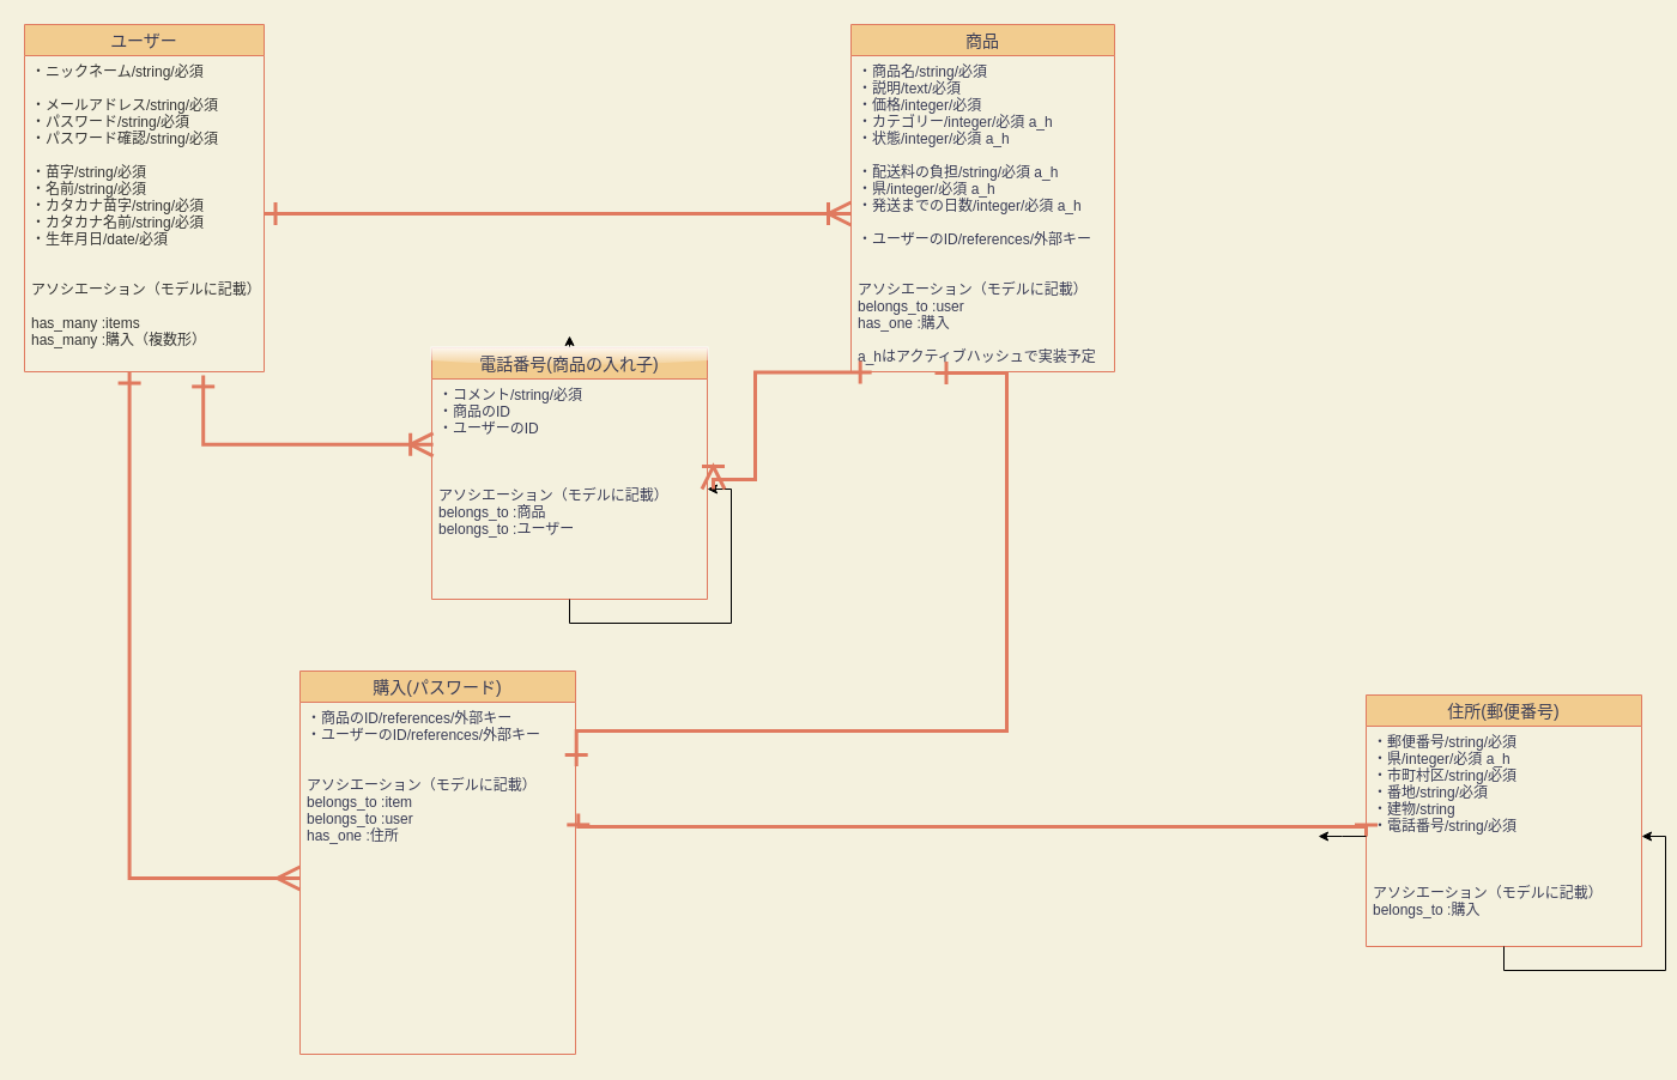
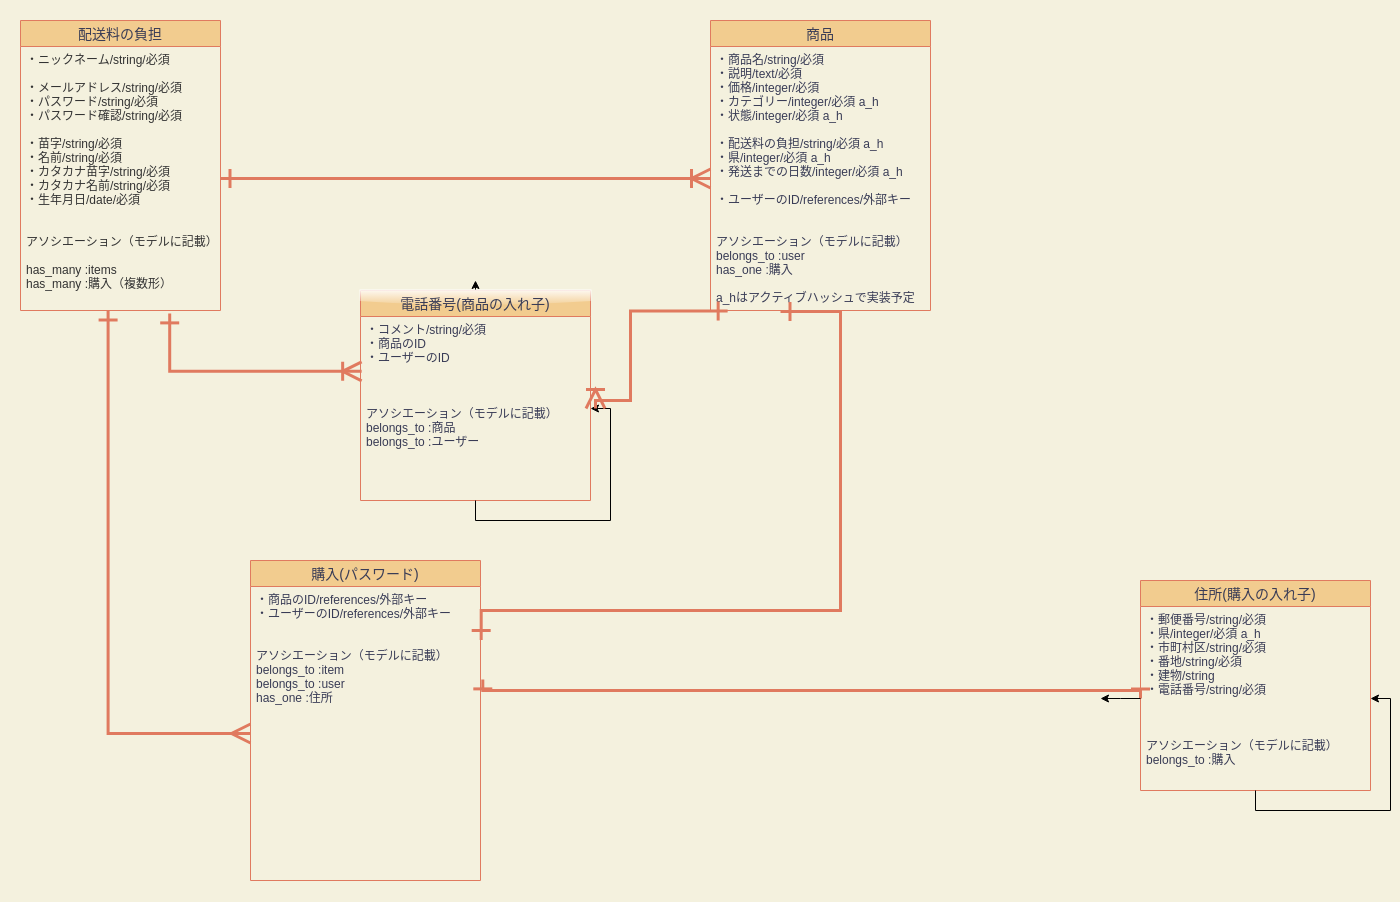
  <mxCell id="0" />
  <mxCell id="1" parent="0" />
- <mxCell id="2" value="ユーザー" style="swimlane;fontStyle=0;childLayout=stackLayout;horizontal=1;startSize=26;horizontalStack=0;resizeParent=1;resizeParentMax=0;resizeLast=0;collapsible=1;marginBottom=0;align=center;fontSize=14;fillColor=#F2CC8F;strokeColor=#E07A5F;fontColor=#393C56;" parent="1" vertex="1"><mxGeometry width="200" height="290" as="geometry" x="20" y="20"><mxRectangle x="40" y="40" width="90" height="26" as="alternateBounds" /></mxGeometry></mxCell>
+ <mxCell id="2" value="配送料の負担" style="swimlane;fontStyle=0;childLayout=stackLayout;horizontal=1;startSize=26;horizontalStack=0;resizeParent=1;resizeParentMax=0;resizeLast=0;collapsible=1;marginBottom=0;align=center;fontSize=14;fillColor=#F2CC8F;strokeColor=#E07A5F;fontColor=#393C56;" parent="1" vertex="1"><mxGeometry width="200" height="290" as="geometry" x="20" y="20"><mxRectangle x="40" y="40" width="90" height="26" as="alternateBounds" /></mxGeometry></mxCell>
  <mxCell id="3" value="・ニックネーム/string/必須 &#10;&#10;・メールアドレス/string/必須&#10;・パスワード/string/必須&#10;・パスワード確認/string/必須&#10;&#10;・苗字/string/必須&#10;・名前/string/必須&#10;・カタカナ苗字/string/必須&#10;・カタカナ名前/string/必須&#10;・生年月日/date/必須&#10;&#10;&#10;アソシエーション（モデルに記載）&#10;&#10;has_many :items&#10;has_many :購入（複数形）" style="text;strokeColor=none;fillColor=none;spacingLeft=4;spacingRight=4;overflow=hidden;rotatable=0;points=[[0,0.5],[1,0.5]];portConstraint=eastwest;fontSize=12;fontColor=#333333;" parent="2" vertex="1"><mxGeometry y="26" width="200" height="264" as="geometry" /></mxCell>
  <mxCell id="4" value="商品" style="swimlane;fontStyle=0;childLayout=stackLayout;horizontal=1;startSize=26;horizontalStack=0;resizeParent=1;resizeParentMax=0;resizeLast=0;collapsible=1;marginBottom=0;align=center;fontSize=14;fillColor=#F2CC8F;strokeColor=#E07A5F;fontColor=#393C56;" parent="1" vertex="1"><mxGeometry x="710" width="220" height="290" as="geometry" y="20"><mxRectangle x="40" y="40" width="90" height="26" as="alternateBounds" /></mxGeometry></mxCell>
  <mxCell id="5" value="・商品名/string/必須&#10;・説明/text/必須&#10;・価格/integer/必須&#10;・カテゴリー/integer/必須 a_h&#10;・状態/integer/必須 a_h&#10;&#10;・配送料の負担/string/必須 a_h&#10;・県/integer/必須 a_h&#10;・発送までの日数/integer/必須 a_h&#10;&#10;・ユーザーのID/references/外部キー&#10;&#10;&#10;アソシエーション（モデルに記載）&#10;belongs_to :user&#10;has_one :購入&#10;&#10;a_hはアクティブハッシュで実装予定&#10;" style="text;strokeColor=none;fillColor=none;spacingLeft=4;spacingRight=4;overflow=hidden;rotatable=0;points=[[0,0.5],[1,0.5]];portConstraint=eastwest;fontSize=12;fontColor=#393C56;" parent="4" vertex="1"><mxGeometry y="26" width="220" height="264" as="geometry" /></mxCell>
  <mxCell id="6" style="edgeStyle=orthogonalEdgeStyle;rounded=0;jumpSize=10;orthogonalLoop=1;jettySize=auto;html=1;entryX=0;entryY=0.5;entryDx=0;entryDy=0;startArrow=ERone;startFill=0;startSize=15;sourcePerimeterSpacing=10;endArrow=ERoneToMany;endFill=0;strokeColor=#E07A5F;strokeWidth=3;exitX=1;exitY=0.5;exitDx=0;exitDy=0;endSize=15;targetPerimeterSpacing=10;labelBackgroundColor=#F4F1DE;fontColor=#393C56;" parent="1" source="3" target="5" edge="1"><mxGeometry relative="1" as="geometry" /></mxCell>
  <mxCell id="7" style="edgeStyle=orthogonalEdgeStyle;rounded=0;jumpSize=10;orthogonalLoop=1;jettySize=auto;html=1;startArrow=ERone;startFill=0;startSize=15;sourcePerimeterSpacing=10;endArrow=ERone;endFill=0;strokeColor=#E07A5F;strokeWidth=3;endSize=15;targetPerimeterSpacing=10;labelBackgroundColor=#F4F1DE;fontColor=#393C56;exitX=1.003;exitY=0.182;exitDx=0;exitDy=0;exitPerimeter=0;" parent="1" source="10" edge="1"><mxGeometry relative="1" as="geometry"><mxPoint x="780" y="311" as="targetPoint" /><Array as="points"><mxPoint x="481" y="610" /><mxPoint x="840" y="610" /><mxPoint x="840" y="311" /></Array><mxPoint x="480" y="380" as="sourcePoint" /></mxGeometry></mxCell>
  <mxCell id="8" style="edgeStyle=orthogonalEdgeStyle;rounded=0;jumpSize=10;orthogonalLoop=1;jettySize=auto;html=1;exitX=0;exitY=0.5;exitDx=0;exitDy=0;entryX=0.438;entryY=1;entryDx=0;entryDy=0;entryPerimeter=0;startArrow=ERmany;startFill=0;startSize=15;sourcePerimeterSpacing=10;endArrow=ERone;endFill=0;endSize=15;targetPerimeterSpacing=10;strokeColor=#E07A5F;strokeWidth=3;labelBackgroundColor=#F4F1DE;fontColor=#393C56;" parent="1" source="10" target="3" edge="1"><mxGeometry relative="1" as="geometry" /></mxCell>
  <mxCell id="9" value="購入(パスワード)" style="swimlane;fontStyle=0;childLayout=stackLayout;horizontal=1;startSize=26;horizontalStack=0;resizeParent=1;resizeParentMax=0;resizeLast=0;collapsible=1;marginBottom=0;align=center;fontSize=14;fillColor=#F2CC8F;strokeColor=#E07A5F;fontColor=#393C56;" parent="1" vertex="1"><mxGeometry x="250" y="560" width="230" height="320" as="geometry"><mxRectangle x="40" y="40" width="90" height="26" as="alternateBounds" /></mxGeometry></mxCell>
  <mxCell id="10" value="・商品のID/references/外部キー&#10;・ユーザーのID/references/外部キー&#10;&#10;&#10;アソシエーション（モデルに記載）&#10;belongs_to :item&#10;belongs_to :user&#10;has_one :住所" style="text;strokeColor=none;fillColor=none;spacingLeft=4;spacingRight=4;overflow=hidden;rotatable=0;points=[[0,0.5],[1,0.5]];portConstraint=eastwest;fontSize=12;fontColor=#393C56;" parent="9" vertex="1"><mxGeometry y="26" width="230" height="294" as="geometry" /></mxCell>
- <mxCell id="11" value="住所(郵便番号)" style="swimlane;fontStyle=0;childLayout=stackLayout;horizontal=1;startSize=26;horizontalStack=0;resizeParent=1;resizeParentMax=0;resizeLast=0;collapsible=1;marginBottom=0;align=center;fontSize=14;fillColor=#F2CC8F;strokeColor=#E07A5F;fontColor=#393C56;" parent="1" vertex="1"><mxGeometry x="1140" y="580" width="230" height="210" as="geometry"><mxRectangle x="40" y="40" width="90" height="26" as="alternateBounds" /></mxGeometry></mxCell>
+ <mxCell id="11" value="住所(購入の入れ子)" style="swimlane;fontStyle=0;childLayout=stackLayout;horizontal=1;startSize=26;horizontalStack=0;resizeParent=1;resizeParentMax=0;resizeLast=0;collapsible=1;marginBottom=0;align=center;fontSize=14;fillColor=#F2CC8F;strokeColor=#E07A5F;fontColor=#393C56;" parent="1" vertex="1"><mxGeometry x="1140" y="580" width="230" height="210" as="geometry"><mxRectangle x="40" y="40" width="90" height="26" as="alternateBounds" /></mxGeometry></mxCell>
  <mxCell id="12" value="・郵便番号/string/必須&#10;・県/integer/必須 a_h&#10;・市町村区/string/必須&#10;・番地/string/必須&#10;・建物/string&#10;・電話番号/string/必須&#10;&#10;&#10;&#10;アソシエーション（モデルに記載）&#10;belongs_to :購入&#10;" style="text;strokeColor=none;fillColor=none;spacingLeft=4;spacingRight=4;overflow=hidden;rotatable=0;points=[[0,0.5],[1,0.5]];portConstraint=eastwest;fontSize=12;fontColor=#393C56;" parent="11" vertex="1"><mxGeometry y="26" width="230" height="184" as="geometry" /></mxCell>
  <mxCell id="13" style="edgeStyle=orthogonalEdgeStyle;rounded=0;orthogonalLoop=1;jettySize=auto;html=1;" parent="11" source="11" target="12" edge="1"><mxGeometry relative="1" as="geometry" /></mxCell>
  <mxCell id="14" style="edgeStyle=orthogonalEdgeStyle;rounded=0;jumpSize=10;orthogonalLoop=1;jettySize=auto;html=1;startArrow=ERone;startFill=0;startSize=15;sourcePerimeterSpacing=10;endArrow=ERone;endFill=0;strokeColor=#E07A5F;strokeWidth=3;endSize=15;targetPerimeterSpacing=10;labelBackgroundColor=#F4F1DE;fontColor=#393C56;entryX=0;entryY=0.5;entryDx=0;entryDy=0;exitX=1.01;exitY=0.316;exitDx=0;exitDy=0;exitPerimeter=0;" parent="1" target="12" edge="1" source="10"><mxGeometry relative="1" as="geometry"><mxPoint x="610" y="500" as="targetPoint" /><Array as="points"><mxPoint x="482" y="690" /><mxPoint x="1140" y="690" /></Array><mxPoint x="490" y="680" as="sourcePoint" /></mxGeometry></mxCell>
  <mxCell id="15" style="edgeStyle=orthogonalEdgeStyle;rounded=0;orthogonalLoop=1;jettySize=auto;html=1;exitX=0.5;exitY=0;exitDx=0;exitDy=0;" edge="1" parent="1" source="16"><mxGeometry relative="1" as="geometry"><mxPoint x="475" y="280" as="targetPoint" /></mxGeometry></mxCell>
  <mxCell id="16" value="電話番号(商品の入れ子)" style="swimlane;fontStyle=0;childLayout=stackLayout;horizontal=1;startSize=26;horizontalStack=0;resizeParent=1;resizeParentMax=0;resizeLast=0;collapsible=1;marginBottom=0;align=center;fontSize=14;fillColor=#F2CC8F;strokeColor=#E07A5F;fontColor=#393C56;glass=1;" vertex="1" parent="1"><mxGeometry x="360" y="290" width="230" height="210" as="geometry"><mxRectangle x="40" y="40" width="90" height="26" as="alternateBounds" /></mxGeometry></mxCell>
  <mxCell id="17" style="edgeStyle=orthogonalEdgeStyle;rounded=0;jumpSize=10;orthogonalLoop=1;jettySize=auto;html=1;startArrow=ERone;startFill=0;startSize=15;sourcePerimeterSpacing=10;endArrow=ERoneToMany;endFill=0;strokeColor=#E07A5F;strokeWidth=3;endSize=15;targetPerimeterSpacing=10;labelBackgroundColor=#F4F1DE;fontColor=#393C56;exitX=0.746;exitY=1.011;exitDx=0;exitDy=0;exitPerimeter=0;entryX=0.005;entryY=0.298;entryDx=0;entryDy=0;entryPerimeter=0;" edge="1" parent="1" source="3" target="18"><mxGeometry relative="1" as="geometry"><mxPoint x="170" y="320" as="sourcePoint" /><mxPoint x="730" y="360" as="targetPoint" /><Array as="points"><mxPoint x="169" y="371" /></Array></mxGeometry></mxCell>
  <mxCell id="18" value="・コメント/string/必須&#10;・商品のID&#10;・ユーザーのID&#10;&#10;&#10;&#10;アソシエーション（モデルに記載）&#10;belongs_to :商品&#10;belongs_to :ユーザー&#10;" style="text;strokeColor=none;fillColor=none;spacingLeft=4;spacingRight=4;overflow=hidden;rotatable=0;points=[[0,0.5],[1,0.5]];portConstraint=eastwest;fontSize=12;fontColor=#393C56;" vertex="1" parent="1"><mxGeometry x="360" y="316" width="230" height="184" as="geometry" /></mxCell>
  <mxCell id="19" style="edgeStyle=orthogonalEdgeStyle;rounded=0;orthogonalLoop=1;jettySize=auto;html=1;" edge="1" parent="1" source="16" target="18"><mxGeometry relative="1" as="geometry" /></mxCell>
  <mxCell id="20" style="edgeStyle=orthogonalEdgeStyle;rounded=0;orthogonalLoop=1;jettySize=auto;html=1;" edge="1" parent="1" source="12"><mxGeometry relative="1" as="geometry"><mxPoint x="1100" y="698" as="targetPoint" /></mxGeometry></mxCell>
  <mxCell id="21" style="edgeStyle=orthogonalEdgeStyle;rounded=0;jumpSize=10;orthogonalLoop=1;jettySize=auto;html=1;startArrow=ERone;startFill=0;startSize=15;sourcePerimeterSpacing=10;endArrow=ERoneToMany;endFill=0;strokeColor=#E07A5F;strokeWidth=3;endSize=15;targetPerimeterSpacing=10;labelBackgroundColor=#F4F1DE;fontColor=#393C56;exitX=0.078;exitY=1.002;exitDx=0;exitDy=0;exitPerimeter=0;" edge="1" parent="1" source="5" target="18"><mxGeometry relative="1" as="geometry"><mxPoint x="630" y="350" as="sourcePoint" /><mxPoint x="821.95" y="407.928" as="targetPoint" /><Array as="points"><mxPoint x="630" y="311" /><mxPoint x="630" y="400" /><mxPoint x="595" y="400" /></Array></mxGeometry></mxCell>
